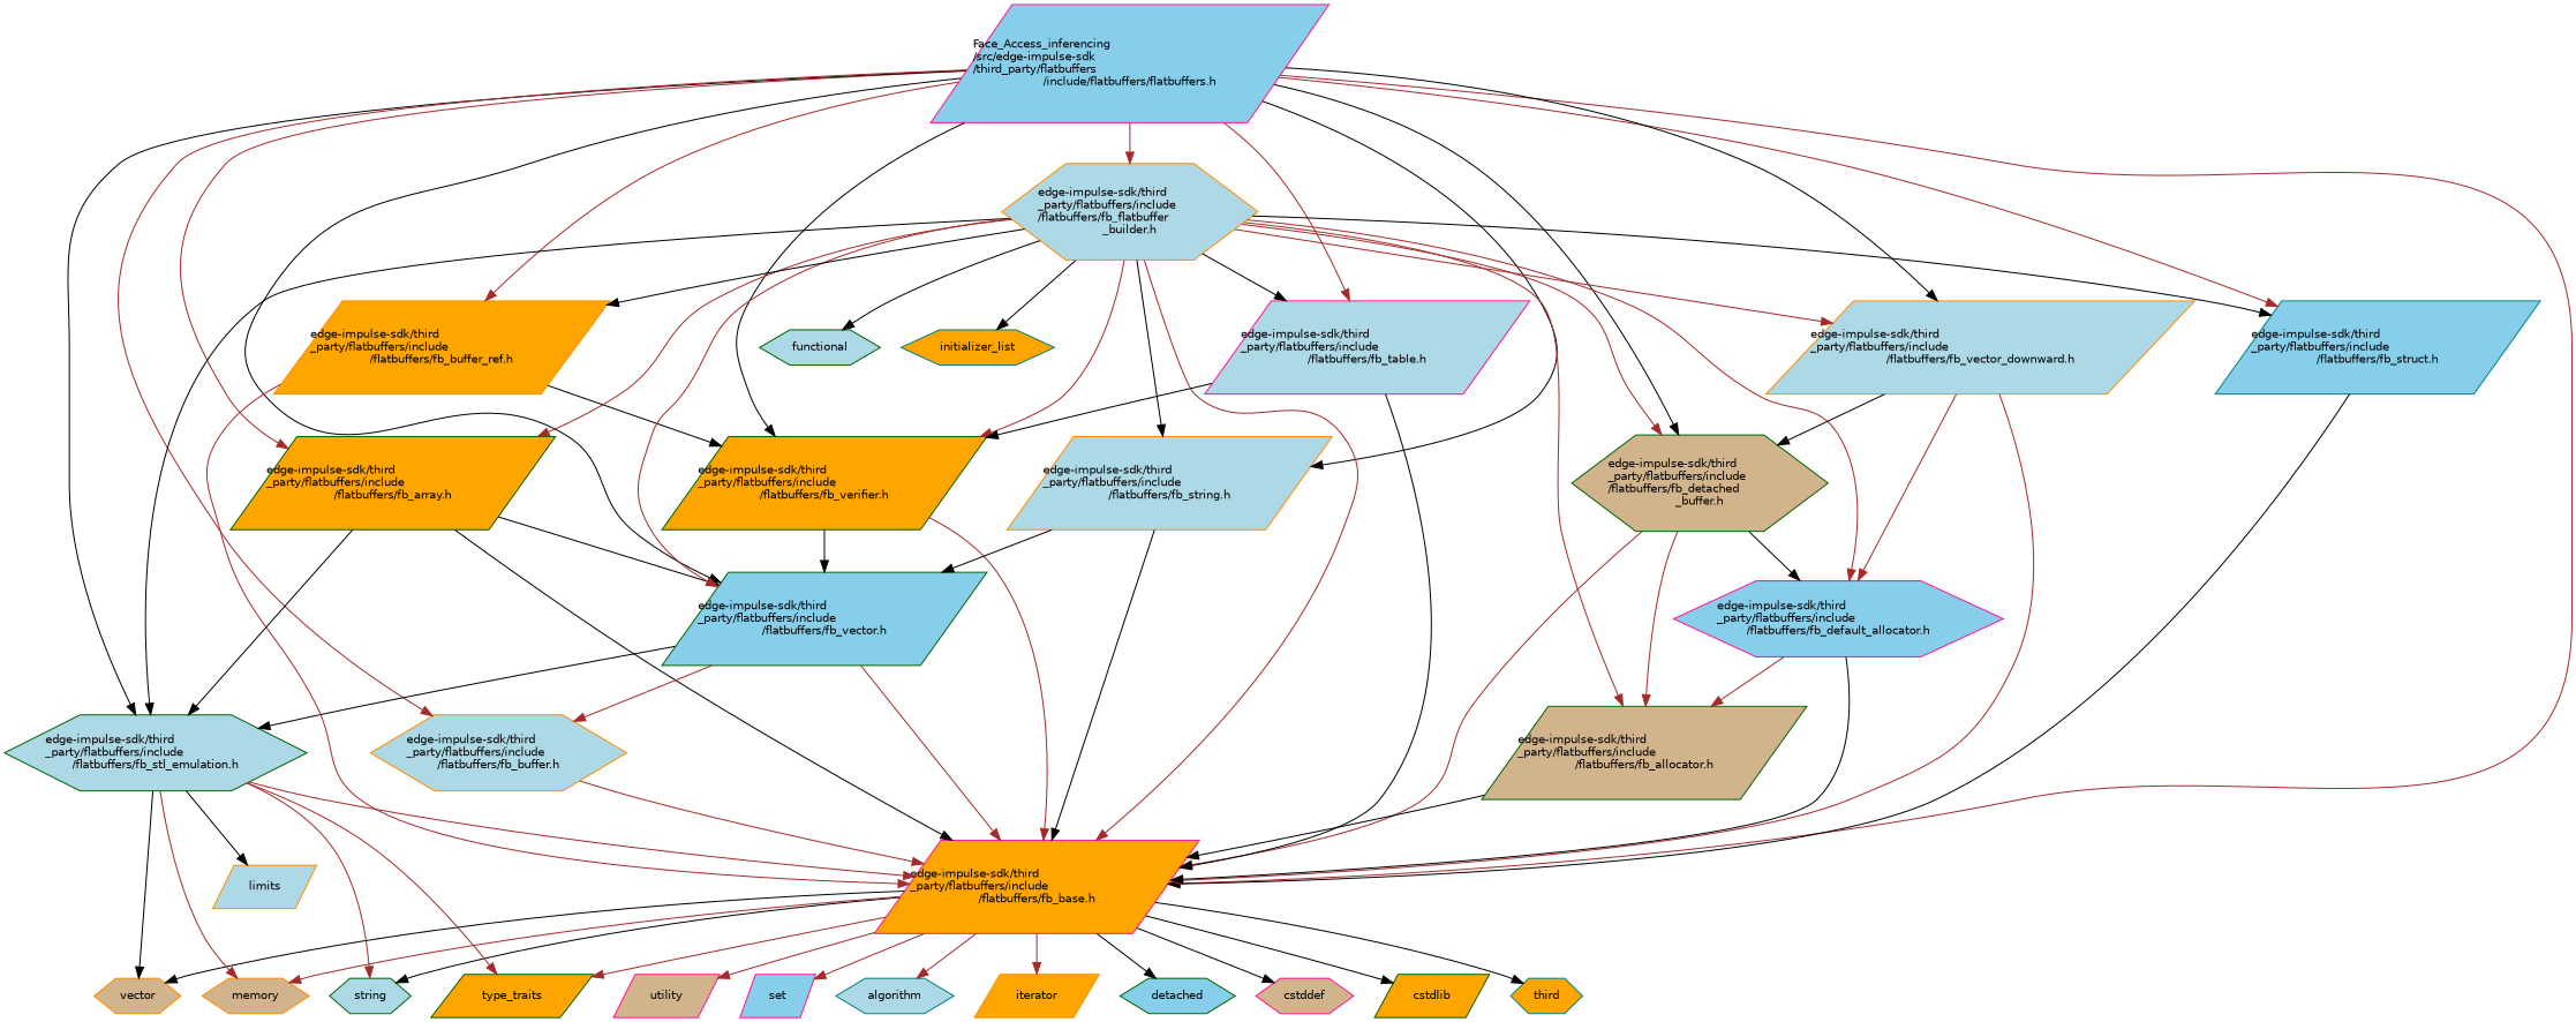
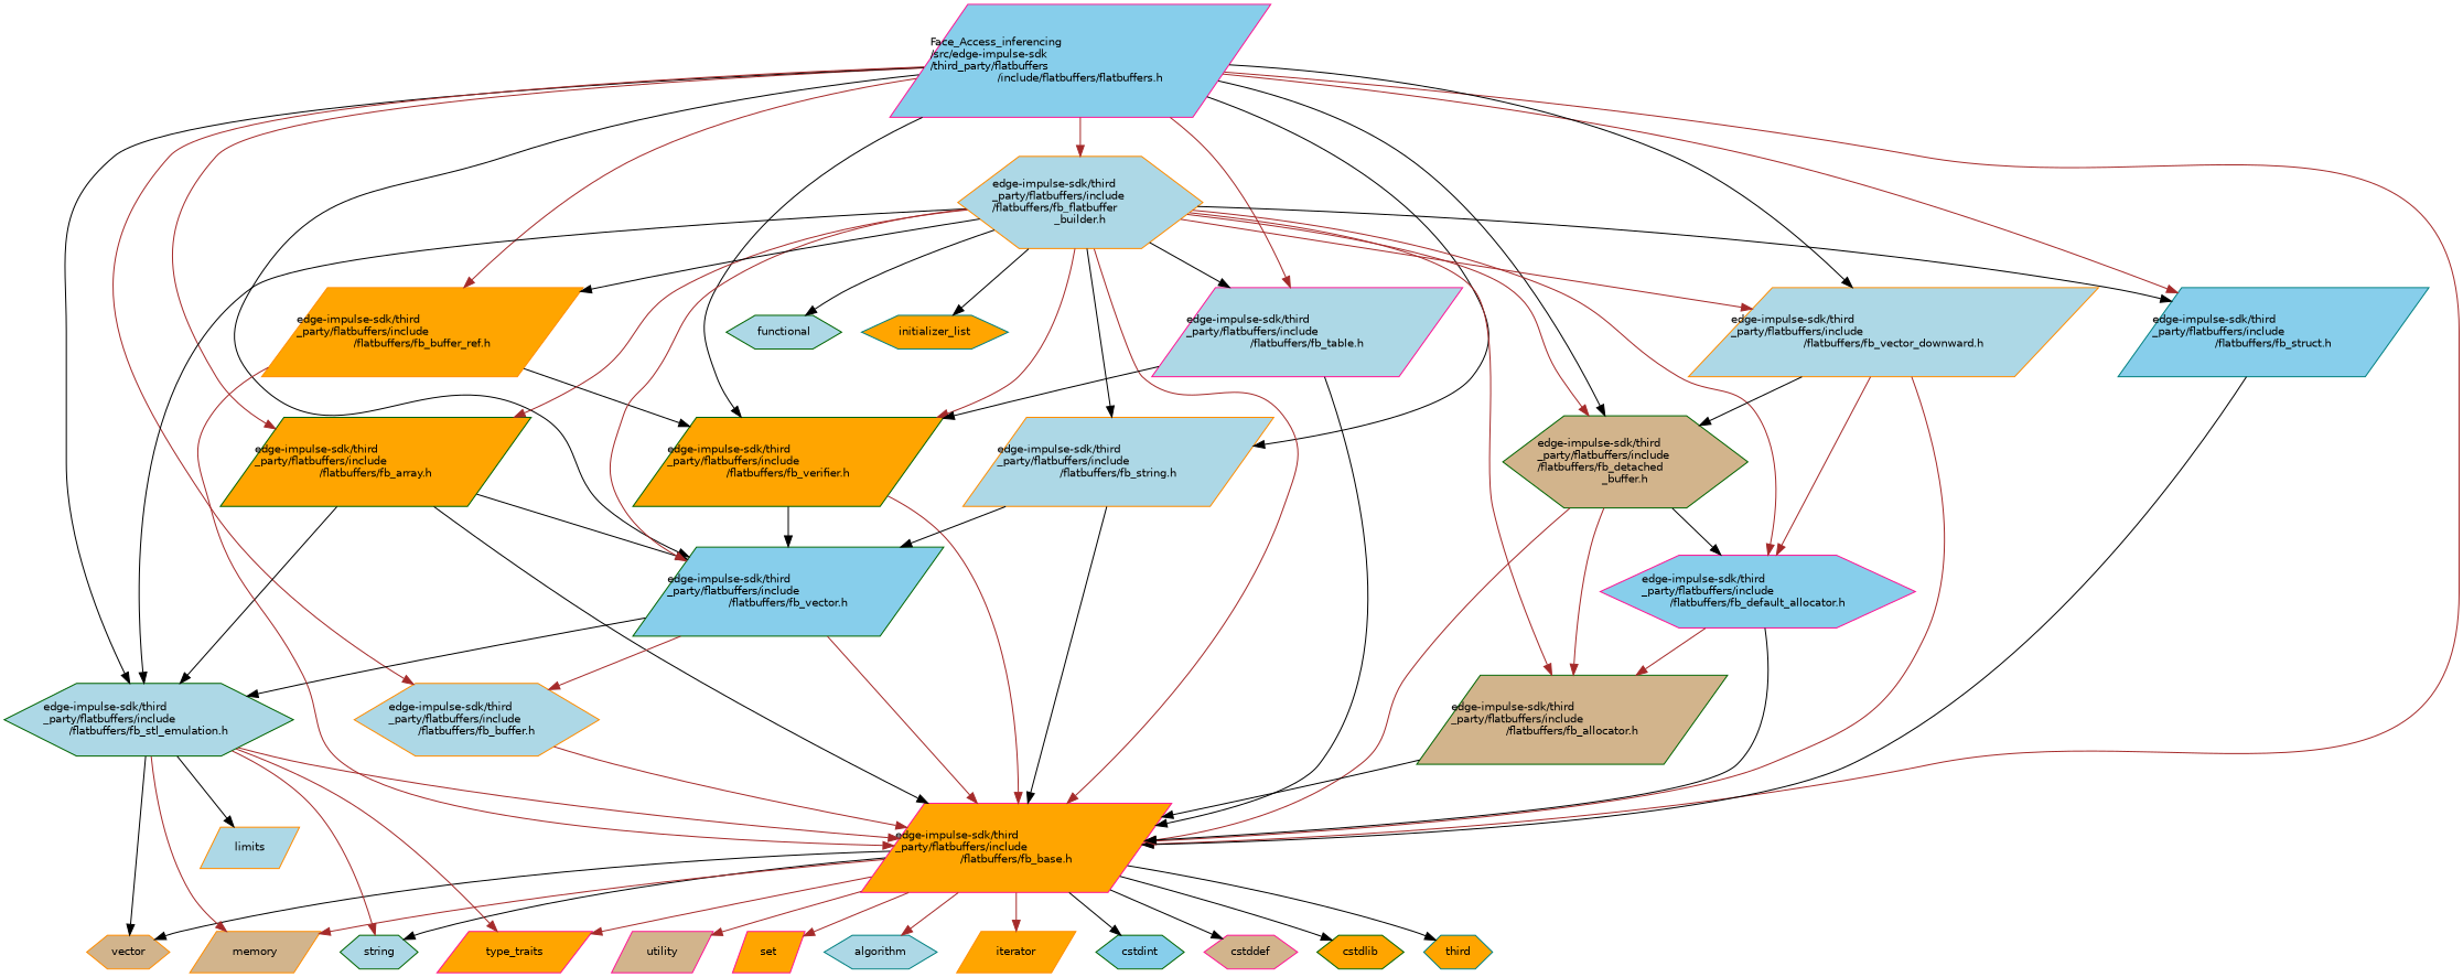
  digraph {
    node [color=darkgreen fillcolor=lightblue fontname=Helvetica fontsize=10 shape=parallelogram style=filled]
    edge [color=black fontname=Helvetica fontsize=10 labelfontname=Helvetica labelfontsize=10 style=solid]
    n1 [color=deeppink fillcolor=skyblue fontcolor=black height=0.2 label="Face_Access_inferencing\l/src/edge-impulse-sdk\l/third_party/flatbuffers\l/include/flatbuffers/flatbuffers.h" width=0.4]
    n2 [fillcolor=orange height=0.2 label="edge-impulse-sdk/third\l_party/flatbuffers/include\l/flatbuffers/fb_array.h" width=0.4]
    n3 [color=deeppink fillcolor=orange height=0.2 label="edge-impulse-sdk/third\l_party/flatbuffers/include\l/flatbuffers/fb_base.h" width=0.4]
    n4 [height=0.2 label="edge-impulse-sdk/third\l_party/flatbuffers/include\l/flatbuffers/fb_stl_emulation.h" shape=hexagon width=0.4]
    n5 [fillcolor=skyblue height=0.2 label="edge-impulse-sdk/third\l_party/flatbuffers/include\l/flatbuffers/fb_vector.h" width=0.4]
    n6 [color=darkorange height=0.2 label="edge-impulse-sdk/third\l_party/flatbuffers/include\l/flatbuffers/fb_buffer.h" shape=hexagon width=0.4]
    n7 [color=darkorange fillcolor=orange height=0.2 label="edge-impulse-sdk/third\l_party/flatbuffers/include\l/flatbuffers/fb_buffer_ref.h" width=0.4]
    n8 [fillcolor=orange height=0.2 label="edge-impulse-sdk/third\l_party/flatbuffers/include\l/flatbuffers/fb_verifier.h" width=0.4]
    n9 [fillcolor=tan height=0.2 label="edge-impulse-sdk/third\l_party/flatbuffers/include\l/flatbuffers/fb_detached\l_buffer.h" shape=hexagon width=0.4]
    n10 [color=darkorange height=0.2 label="edge-impulse-sdk/third\l_party/flatbuffers/include\l/flatbuffers/fb_flatbuffer\l_builder.h" shape=hexagon width=0.4]
    n11 [color=darkorange height=0.2 label="edge-impulse-sdk/third\l_party/flatbuffers/include\l/flatbuffers/fb_string.h" width=0.4]
    n12 [color=teal fillcolor=skyblue height=0.2 label="edge-impulse-sdk/third\l_party/flatbuffers/include\l/flatbuffers/fb_struct.h" width=0.4]
    n13 [color=deeppink height=0.2 label="edge-impulse-sdk/third\l_party/flatbuffers/include\l/flatbuffers/fb_table.h" width=0.4]
    n14 [color=darkorange height=0.2 label="edge-impulse-sdk/third\l_party/flatbuffers/include\l/flatbuffers/fb_vector_downward.h" width=0.4]
-   n15 [fillcolor=skyblue height=0.2 label=detached shape=hexagon width=0.4]
+   n15 [fillcolor=skyblue height=0.2 label=cstdint shape=hexagon width=0.4]
    n16 [color=deeppink fillcolor=tan height=0.2 label=cstddef shape=hexagon width=0.4]
-   n17 [fillcolor=orange height=0.2 label=cstdlib width=0.4]
+   n17 [fillcolor=orange height=0.2 label=cstdlib shape=hexagon width=0.4]
    n18 [color=teal fillcolor=orange height=0.2 label=third shape=hexagon width=0.4]
    n19 [color=deeppink fillcolor=tan height=0.2 label=utility width=0.4]
    n20 [height=0.2 label=string shape=hexagon width=0.4]
-   n21 [fillcolor=orange height=0.2 label=type_traits width=0.4]
+   n21 [color=deeppink fillcolor=orange height=0.2 label=type_traits width=0.4]
    n22 [color=darkorange fillcolor=tan height=0.2 label=vector shape=hexagon width=0.4]
-   n23 [color=deeppink fillcolor=skyblue height=0.2 label=set width=0.4]
+   n23 [color=deeppink fillcolor=orange height=0.2 label=set width=0.4]
    n24 [color=teal height=0.2 label=algorithm shape=hexagon width=0.4]
    n25 [color=darkorange fillcolor=orange height=0.2 label=iterator width=0.4]
-   n26 [color=darkorange fillcolor=tan height=0.2 label=memory shape=hexagon width=0.4]
+   n26 [color=darkorange fillcolor=tan height=0.2 label=memory width=0.4]
    n27 [color=darkorange height=0.2 label=limits width=0.4]
    n28 [fillcolor=tan height=0.2 label="edge-impulse-sdk/third\l_party/flatbuffers/include\l/flatbuffers/fb_allocator.h" width=0.4]
    n29 [color=deeppink fillcolor=skyblue height=0.2 label="edge-impulse-sdk/third\l_party/flatbuffers/include\l/flatbuffers/fb_default_allocator.h" shape=hexagon width=0.4]
    n30 [height=0.2 label=functional shape=hexagon width=0.4]
    n31 [color=teal fillcolor=orange height=0.2 label=initializer_list shape=hexagon width=0.4]
    n1 -> n2 [color=brown]
    n1 -> n3 [color=brown]
    n1 -> n4
    n1 -> n5
    n1 -> n6 [color=brown]
    n1 -> n7 [color=brown]
    n1 -> n8
    n1 -> n9
    n1 -> n10 [color=brown]
    n1 -> n11
    n1 -> n12 [color=brown]
    n1 -> n13 [color=brown]
    n1 -> n14
    n2 -> n3
    n2 -> n4
    n2 -> n5
    n3 -> n15
    n3 -> n16
    n3 -> n17
    n3 -> n18
    n3 -> n19 [color=brown]
    n3 -> n20
    n3 -> n21 [color=brown]
    n3 -> n22
    n3 -> n23 [color=brown]
    n3 -> n24 [color=brown]
    n3 -> n25 [color=brown]
    n3 -> n26 [color=brown]
    n4 -> n3 [color=brown]
    n4 -> n20 [color=brown]
    n4 -> n21 [color=brown]
    n4 -> n22
    n4 -> n26 [color=brown]
    n4 -> n27
    n5 -> n3 [color=brown]
    n5 -> n4
    n5 -> n6 [color=brown]
    n6 -> n3 [color=brown]
    n7 -> n3 [color=brown]
    n7 -> n8
    n8 -> n3 [color=brown]
    n8 -> n5
    n9 -> n3 [color=brown]
    n9 -> n28 [color=brown]
    n9 -> n29
    n10 -> n2 [color=brown]
    n10 -> n3 [color=brown]
    n10 -> n4
    n10 -> n5 [color=brown]
    n10 -> n7
    n10 -> n8 [color=brown]
    n10 -> n9 [color=brown]
    n10 -> n11
    n10 -> n12
    n10 -> n13
    n10 -> n14 [color=brown]
    n10 -> n28 [color=brown]
    n10 -> n29 [color=brown]
    n10 -> n30
    n10 -> n31
    n11 -> n3
    n11 -> n5
    n12 -> n3
    n13 -> n3
    n13 -> n8
    n14 -> n3 [color=brown]
    n14 -> n9
    n14 -> n29 [color=brown]
    n28 -> n3
    n29 -> n3
    n29 -> n28 [color=brown]
  }
